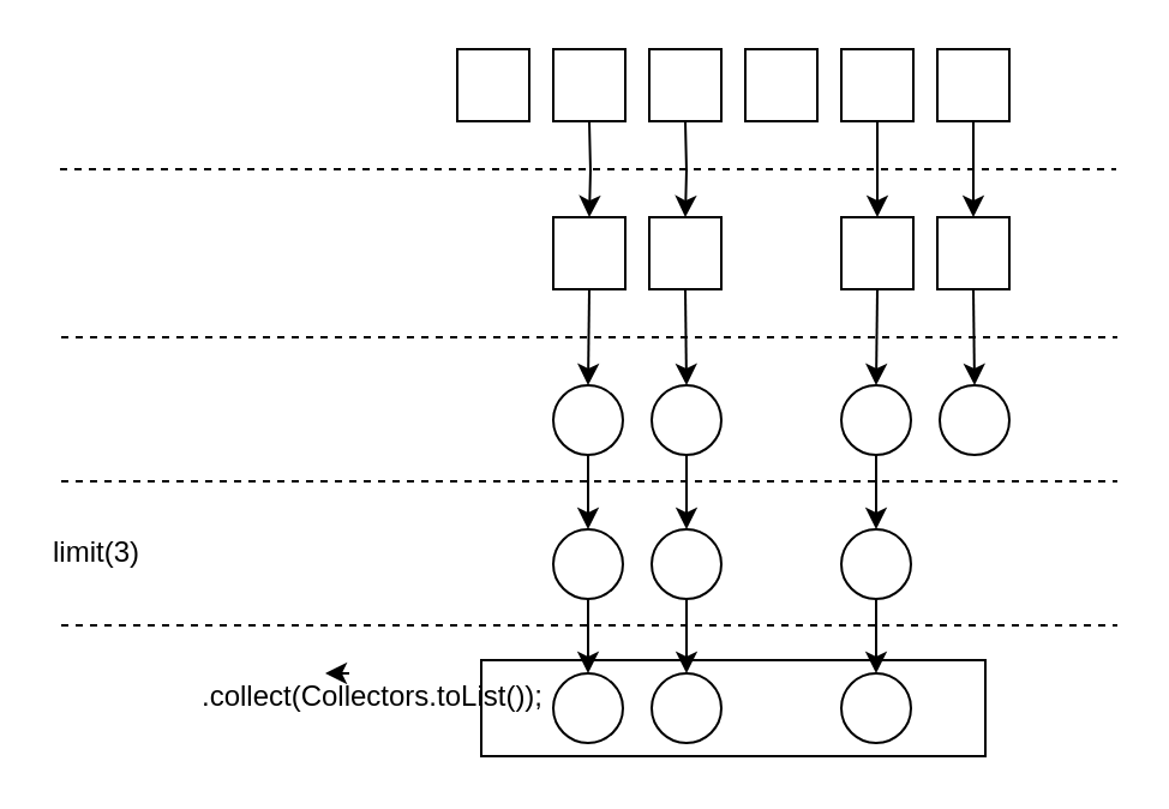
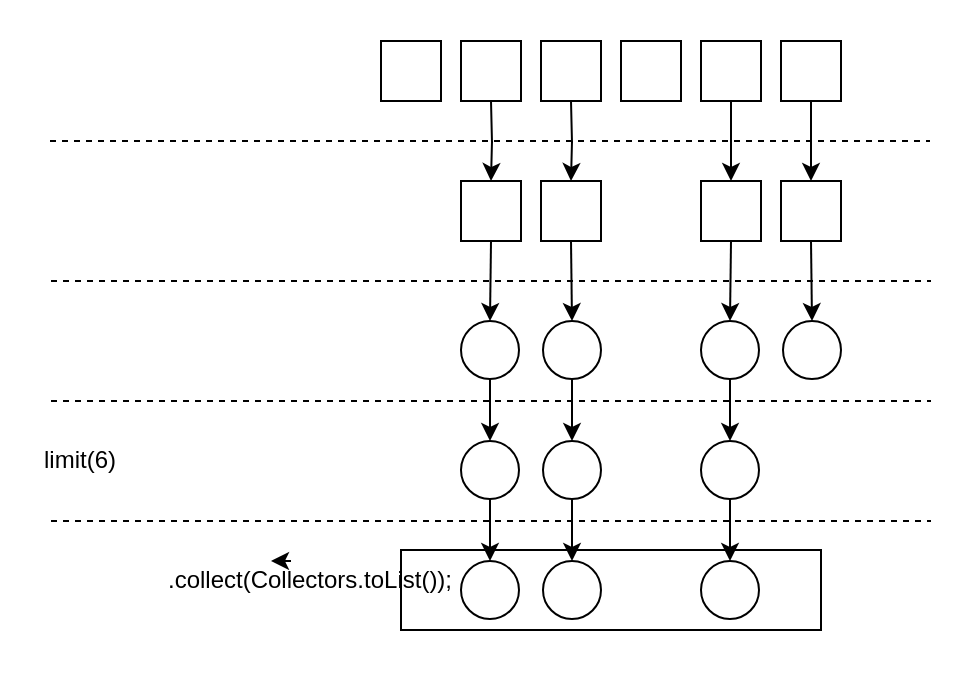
  <mxCell id="0" />
  <mxCell id="1" parent="0" />
  <mxCell id="2" value="" style="rounded=0;whiteSpace=wrap;html=1;" vertex="1" parent="1"><mxGeometry x="200" y="274.5" width="210" height="40" as="geometry" /></mxCell>
  <mxCell id="3" value="" style="rounded=0;whiteSpace=wrap;html=1;" vertex="1" parent="1"><mxGeometry x="230" y="20" width="30" height="30" as="geometry" /></mxCell>
  <mxCell id="4" value="" style="endArrow=none;dashed=1;html=1;" edge="1" parent="1"><mxGeometry width="50" height="50" relative="1" as="geometry"><mxPoint x="24.5" y="70" as="sourcePoint" /><mxPoint x="464.5" y="70" as="targetPoint" /></mxGeometry></mxCell>
  <mxCell id="5" value="" style="rounded=0;whiteSpace=wrap;html=1;" vertex="1" parent="1"><mxGeometry x="270" y="20" width="30" height="30" as="geometry" /></mxCell>
  <mxCell id="6" value="" style="rounded=0;whiteSpace=wrap;html=1;" vertex="1" parent="1"><mxGeometry x="190" y="20" width="30" height="30" as="geometry" /></mxCell>
  <mxCell id="7" value="" style="edgeStyle=orthogonalEdgeStyle;rounded=0;orthogonalLoop=1;jettySize=auto;html=1;" edge="1" parent="1" source="8"><mxGeometry relative="1" as="geometry"><mxPoint x="405" y="90" as="targetPoint" /></mxGeometry></mxCell>
  <mxCell id="8" value="" style="rounded=0;whiteSpace=wrap;html=1;" vertex="1" parent="1"><mxGeometry x="390" y="20" width="30" height="30" as="geometry" /></mxCell>
  <mxCell id="9" value="" style="edgeStyle=orthogonalEdgeStyle;rounded=0;orthogonalLoop=1;jettySize=auto;html=1;" edge="1" parent="1" source="10"><mxGeometry relative="1" as="geometry"><mxPoint x="365" y="90" as="targetPoint" /></mxGeometry></mxCell>
  <mxCell id="10" value="" style="rounded=0;whiteSpace=wrap;html=1;" vertex="1" parent="1"><mxGeometry x="350" y="20" width="30" height="30" as="geometry" /></mxCell>
  <mxCell id="11" value="" style="rounded=0;whiteSpace=wrap;html=1;" vertex="1" parent="1"><mxGeometry x="310" y="20" width="30" height="30" as="geometry" /></mxCell>
  <mxCell id="12" value="" style="rounded=0;whiteSpace=wrap;html=1;" vertex="1" parent="1"><mxGeometry x="390" y="90" width="30" height="30" as="geometry" /></mxCell>
  <mxCell id="13" value="" style="rounded=0;whiteSpace=wrap;html=1;" vertex="1" parent="1"><mxGeometry x="350" y="90" width="30" height="30" as="geometry" /></mxCell>
  <mxCell id="14" value="" style="edgeStyle=orthogonalEdgeStyle;rounded=0;orthogonalLoop=1;jettySize=auto;html=1;" edge="1" parent="1"><mxGeometry relative="1" as="geometry"><mxPoint x="285" y="50" as="sourcePoint" /><mxPoint x="285" y="90" as="targetPoint" /></mxGeometry></mxCell>
  <mxCell id="15" value="" style="edgeStyle=orthogonalEdgeStyle;rounded=0;orthogonalLoop=1;jettySize=auto;html=1;" edge="1" parent="1"><mxGeometry relative="1" as="geometry"><mxPoint x="245" y="50" as="sourcePoint" /><mxPoint x="245" y="90" as="targetPoint" /></mxGeometry></mxCell>
  <mxCell id="16" value="" style="rounded=0;whiteSpace=wrap;html=1;" vertex="1" parent="1"><mxGeometry x="270" y="90" width="30" height="30" as="geometry" /></mxCell>
  <mxCell id="17" value="" style="rounded=0;whiteSpace=wrap;html=1;" vertex="1" parent="1"><mxGeometry x="230" y="90" width="30" height="30" as="geometry" /></mxCell>
  <mxCell id="18" value="" style="endArrow=none;dashed=1;html=1;" edge="1" parent="1"><mxGeometry width="50" height="50" relative="1" as="geometry"><mxPoint x="25" y="140" as="sourcePoint" /><mxPoint x="465" y="140" as="targetPoint" /></mxGeometry></mxCell>
  <mxCell id="19" value="" style="ellipse;whiteSpace=wrap;html=1;aspect=fixed;" vertex="1" parent="1"><mxGeometry x="391" y="160" width="29" height="29" as="geometry" /></mxCell>
  <mxCell id="20" value="" style="ellipse;whiteSpace=wrap;html=1;aspect=fixed;" vertex="1" parent="1"><mxGeometry x="350" y="160" width="29" height="29" as="geometry" /></mxCell>
  <mxCell id="21" value="" style="ellipse;whiteSpace=wrap;html=1;aspect=fixed;" vertex="1" parent="1"><mxGeometry x="271" y="160" width="29" height="29" as="geometry" /></mxCell>
  <mxCell id="22" value="" style="ellipse;whiteSpace=wrap;html=1;aspect=fixed;" vertex="1" parent="1"><mxGeometry x="230" y="160" width="29" height="29" as="geometry" /></mxCell>
  <mxCell id="23" value="" style="endArrow=classic;html=1;exitX=0.5;exitY=1;exitDx=0;exitDy=0;" edge="1" parent="1" source="12" target="19"><mxGeometry width="50" height="50" relative="1" as="geometry"><mxPoint x="0" y="340" as="sourcePoint" /><mxPoint x="50" y="290" as="targetPoint" /></mxGeometry></mxCell>
  <mxCell id="24" value="" style="endArrow=classic;html=1;exitX=0.5;exitY=1;exitDx=0;exitDy=0;entryX=0.5;entryY=0;entryDx=0;entryDy=0;" edge="1" parent="1" source="17" target="22"><mxGeometry width="50" height="50" relative="1" as="geometry"><mxPoint x="415" y="130" as="sourcePoint" /><mxPoint x="415.5" y="170" as="targetPoint" /></mxGeometry></mxCell>
  <mxCell id="25" value="" style="endArrow=classic;html=1;exitX=0.5;exitY=1;exitDx=0;exitDy=0;entryX=0.5;entryY=0;entryDx=0;entryDy=0;" edge="1" parent="1" source="16" target="21"><mxGeometry width="50" height="50" relative="1" as="geometry"><mxPoint x="425" y="140" as="sourcePoint" /><mxPoint x="425.5" y="180" as="targetPoint" /></mxGeometry></mxCell>
  <mxCell id="26" value="" style="endArrow=classic;html=1;exitX=0.5;exitY=1;exitDx=0;exitDy=0;entryX=0.5;entryY=0;entryDx=0;entryDy=0;" edge="1" parent="1" source="13" target="20"><mxGeometry width="50" height="50" relative="1" as="geometry"><mxPoint x="435" y="150" as="sourcePoint" /><mxPoint x="435.5" y="190" as="targetPoint" /></mxGeometry></mxCell>
  <mxCell id="27" value="" style="endArrow=none;dashed=1;html=1;" edge="1" parent="1"><mxGeometry width="50" height="50" relative="1" as="geometry"><mxPoint x="25" y="200" as="sourcePoint" /><mxPoint x="465" y="200" as="targetPoint" /></mxGeometry></mxCell>
  <mxCell id="28" value="" style="ellipse;whiteSpace=wrap;html=1;aspect=fixed;" vertex="1" parent="1"><mxGeometry x="350" y="220" width="29" height="29" as="geometry" /></mxCell>
  <mxCell id="29" value="" style="ellipse;whiteSpace=wrap;html=1;aspect=fixed;" vertex="1" parent="1"><mxGeometry x="271" y="220" width="29" height="29" as="geometry" /></mxCell>
  <mxCell id="30" value="" style="ellipse;whiteSpace=wrap;html=1;aspect=fixed;" vertex="1" parent="1"><mxGeometry x="230" y="220" width="29" height="29" as="geometry" /></mxCell>
- <mxCell id="31" value="&lt;div&gt;limit(3)&lt;/div&gt;" style="text;html=1;strokeColor=none;fillColor=none;align=center;verticalAlign=middle;whiteSpace=wrap;rounded=0;" vertex="1" parent="1"><mxGeometry x="20" y="220" width="40" height="20" as="geometry" /></mxCell>
+ <mxCell id="31" value="&lt;div&gt;limit(6)&lt;/div&gt;" style="text;html=1;strokeColor=none;fillColor=none;align=center;verticalAlign=middle;whiteSpace=wrap;rounded=0;" vertex="1" parent="1"><mxGeometry x="20" y="220" width="40" height="20" as="geometry" /></mxCell>
  <mxCell id="32" value="" style="endArrow=classic;html=1;exitX=0.5;exitY=1;exitDx=0;exitDy=0;" edge="1" parent="1" source="22" target="30"><mxGeometry width="50" height="50" relative="1" as="geometry"><mxPoint x="255" y="130" as="sourcePoint" /><mxPoint x="254.5" y="170" as="targetPoint" /></mxGeometry></mxCell>
  <mxCell id="33" value="" style="endArrow=classic;html=1;exitX=0.5;exitY=1;exitDx=0;exitDy=0;entryX=0.5;entryY=0;entryDx=0;entryDy=0;" edge="1" parent="1" source="21" target="29"><mxGeometry width="50" height="50" relative="1" as="geometry"><mxPoint x="254.5" y="199" as="sourcePoint" /><mxPoint x="254.5" y="230" as="targetPoint" /></mxGeometry></mxCell>
  <mxCell id="34" value="" style="endArrow=classic;html=1;exitX=0.5;exitY=1;exitDx=0;exitDy=0;entryX=0.5;entryY=0;entryDx=0;entryDy=0;" edge="1" parent="1" source="20" target="28"><mxGeometry width="50" height="50" relative="1" as="geometry"><mxPoint x="295.5" y="199" as="sourcePoint" /><mxPoint x="295.5" y="230" as="targetPoint" /></mxGeometry></mxCell>
  <mxCell id="35" value="" style="endArrow=none;dashed=1;html=1;" edge="1" parent="1"><mxGeometry width="50" height="50" relative="1" as="geometry"><mxPoint x="25" y="260" as="sourcePoint" /><mxPoint x="465" y="260" as="targetPoint" /></mxGeometry></mxCell>
  <mxCell id="36" value="" style="ellipse;whiteSpace=wrap;html=1;aspect=fixed;" vertex="1" parent="1"><mxGeometry x="350" y="280" width="29" height="29" as="geometry" /></mxCell>
  <mxCell id="37" value="" style="ellipse;whiteSpace=wrap;html=1;aspect=fixed;" vertex="1" parent="1"><mxGeometry x="271" y="280" width="29" height="29" as="geometry" /></mxCell>
  <mxCell id="38" value="" style="ellipse;whiteSpace=wrap;html=1;aspect=fixed;" vertex="1" parent="1"><mxGeometry x="230" y="280" width="29" height="29" as="geometry" /></mxCell>
  <mxCell id="39" value=".collect(Collectors.toList());" style="text;html=1;strokeColor=none;fillColor=none;align=center;verticalAlign=middle;whiteSpace=wrap;rounded=0;" vertex="1" parent="1"><mxGeometry x="135" y="280" width="40" height="20" as="geometry" /></mxCell>
  <mxCell id="40" value="" style="endArrow=classic;html=1;exitX=0.5;exitY=1;exitDx=0;exitDy=0;" edge="1" parent="1" target="38"><mxGeometry width="50" height="50" relative="1" as="geometry"><mxPoint x="244.5" y="249" as="sourcePoint" /><mxPoint x="254.5" y="230" as="targetPoint" /></mxGeometry></mxCell>
  <mxCell id="41" value="" style="endArrow=classic;html=1;exitX=0.5;exitY=1;exitDx=0;exitDy=0;entryX=0.5;entryY=0;entryDx=0;entryDy=0;" edge="1" parent="1" target="37"><mxGeometry width="50" height="50" relative="1" as="geometry"><mxPoint x="285.5" y="249" as="sourcePoint" /><mxPoint x="254.5" y="290" as="targetPoint" /></mxGeometry></mxCell>
  <mxCell id="42" value="" style="endArrow=classic;html=1;exitX=0.5;exitY=1;exitDx=0;exitDy=0;entryX=0.5;entryY=0;entryDx=0;entryDy=0;" edge="1" parent="1" target="36"><mxGeometry width="50" height="50" relative="1" as="geometry"><mxPoint x="364.5" y="249" as="sourcePoint" /><mxPoint x="295.5" y="290" as="targetPoint" /></mxGeometry></mxCell>
  <mxCell id="43" style="edgeStyle=orthogonalEdgeStyle;rounded=0;orthogonalLoop=1;jettySize=auto;html=1;exitX=0.25;exitY=0;exitDx=0;exitDy=0;entryX=0;entryY=0;entryDx=0;entryDy=0;" edge="1" parent="1" source="39" target="39"><mxGeometry relative="1" as="geometry" /></mxCell>
